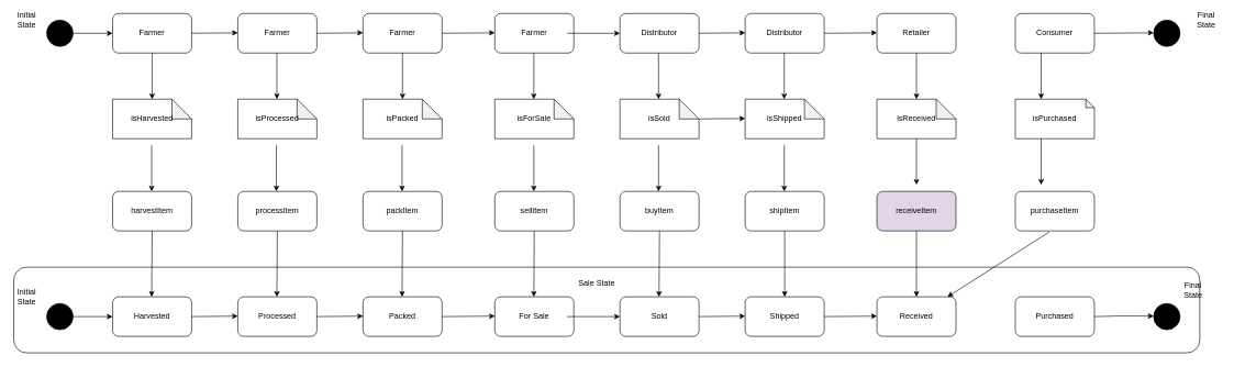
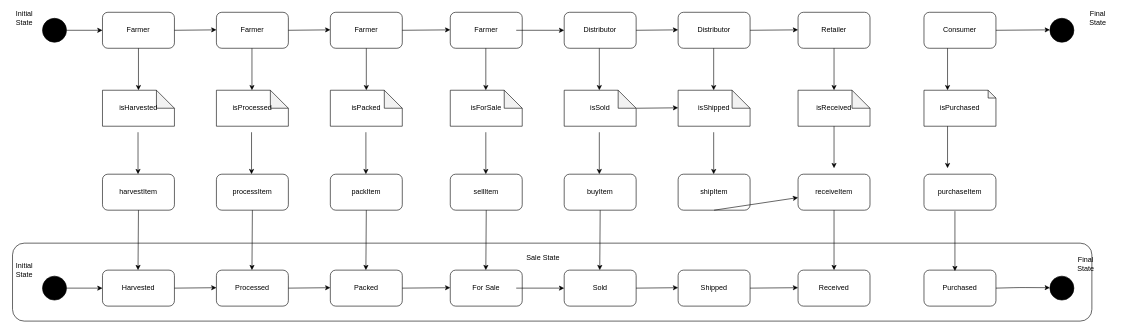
  <mxCell id="0" />
  <mxCell id="1" parent="0" />
  <mxCell id="2" value="Farmer" style="rounded=1;whiteSpace=wrap;html=1;" vertex="1" parent="1"><mxGeometry x="170" y="20" width="120" height="60" as="geometry" /></mxCell>
  <mxCell id="3" value="Farmer" style="rounded=1;whiteSpace=wrap;html=1;" vertex="1" parent="1"><mxGeometry x="360" y="20" width="120" height="60" as="geometry" /></mxCell>
  <mxCell id="4" value="Farmer" style="rounded=1;whiteSpace=wrap;html=1;" vertex="1" parent="1"><mxGeometry x="550" y="20" width="120" height="60" as="geometry" /></mxCell>
  <mxCell id="5" value="Farmer" style="rounded=1;whiteSpace=wrap;html=1;" vertex="1" parent="1"><mxGeometry x="750" y="20" width="120" height="60" as="geometry" /></mxCell>
  <mxCell id="6" value="Consumer" style="rounded=1;whiteSpace=wrap;html=1;" vertex="1" parent="1"><mxGeometry x="1540" y="20" width="120" height="60" as="geometry" /></mxCell>
  <mxCell id="7" value="Retailer" style="rounded=1;whiteSpace=wrap;html=1;" vertex="1" parent="1"><mxGeometry x="1330" y="20" width="120" height="60" as="geometry" /></mxCell>
  <mxCell id="8" value="Distributor" style="rounded=1;whiteSpace=wrap;html=1;" vertex="1" parent="1"><mxGeometry x="940" y="20" width="120" height="60" as="geometry" /></mxCell>
  <mxCell id="9" value="Distributor" style="rounded=1;whiteSpace=wrap;html=1;" vertex="1" parent="1"><mxGeometry x="1130" y="20" width="120" height="60" as="geometry" /></mxCell>
  <mxCell id="10" value="" style="ellipse;whiteSpace=wrap;html=1;aspect=fixed;fillColor=#000000;" vertex="1" parent="1"><mxGeometry x="70" y="30" width="40" height="40" as="geometry" /></mxCell>
  <mxCell id="11" value="" style="ellipse;whiteSpace=wrap;html=1;aspect=fixed;fillColor=#000000;" vertex="1" parent="1"><mxGeometry x="1750" y="30" width="40" height="40" as="geometry" /></mxCell>
  <mxCell id="12" value="" style="endArrow=classic;html=1;exitX=1;exitY=0.5;exitDx=0;exitDy=0;entryX=0;entryY=0.5;entryDx=0;entryDy=0;" edge="1" parent="1" source="10" target="2"><mxGeometry width="50" height="50" relative="1" as="geometry"><mxPoint x="520" y="230" as="sourcePoint" /><mxPoint x="570" y="180" as="targetPoint" /></mxGeometry></mxCell>
  <mxCell id="13" value="" style="endArrow=classic;html=1;exitX=1;exitY=0.5;exitDx=0;exitDy=0;entryX=0;entryY=0.5;entryDx=0;entryDy=0;" edge="1" parent="1" source="2"><mxGeometry width="50" height="50" relative="1" as="geometry"><mxPoint x="300" y="49.29" as="sourcePoint" /><mxPoint x="360" y="49.29" as="targetPoint" /></mxGeometry></mxCell>
  <mxCell id="14" value="" style="endArrow=classic;html=1;exitX=1;exitY=0.5;exitDx=0;exitDy=0;entryX=0;entryY=0.5;entryDx=0;entryDy=0;" edge="1" parent="1"><mxGeometry width="50" height="50" relative="1" as="geometry"><mxPoint x="480" y="50" as="sourcePoint" /><mxPoint x="550" y="49.29" as="targetPoint" /></mxGeometry></mxCell>
  <mxCell id="15" value="" style="endArrow=classic;html=1;exitX=1;exitY=0.5;exitDx=0;exitDy=0;entryX=0;entryY=0.5;entryDx=0;entryDy=0;" edge="1" parent="1" source="4"><mxGeometry width="50" height="50" relative="1" as="geometry"><mxPoint x="680" y="50" as="sourcePoint" /><mxPoint x="750" y="49.29" as="targetPoint" /></mxGeometry></mxCell>
  <mxCell id="16" value="" style="endArrow=classic;html=1;exitX=1;exitY=0.5;exitDx=0;exitDy=0;entryX=0;entryY=0.5;entryDx=0;entryDy=0;" edge="1" parent="1" target="8"><mxGeometry width="50" height="50" relative="1" as="geometry"><mxPoint x="860" y="50" as="sourcePoint" /><mxPoint x="930" y="49.29" as="targetPoint" /></mxGeometry></mxCell>
  <mxCell id="17" value="" style="endArrow=classic;html=1;exitX=1;exitY=0.5;exitDx=0;exitDy=0;entryX=0;entryY=0.5;entryDx=0;entryDy=0;" edge="1" parent="1"><mxGeometry width="50" height="50" relative="1" as="geometry"><mxPoint x="1060" y="50" as="sourcePoint" /><mxPoint x="1130" y="49.29" as="targetPoint" /></mxGeometry></mxCell>
  <mxCell id="18" value="" style="endArrow=classic;html=1;exitX=1;exitY=0.5;exitDx=0;exitDy=0;entryX=0;entryY=0.5;entryDx=0;entryDy=0;" edge="1" parent="1" source="9"><mxGeometry width="50" height="50" relative="1" as="geometry"><mxPoint x="1260" y="50" as="sourcePoint" /><mxPoint x="1330" y="49.29" as="targetPoint" /></mxGeometry></mxCell>
  <mxCell id="19" value="" style="endArrow=classic;html=1;exitX=1;exitY=0.5;exitDx=0;exitDy=0;entryX=0;entryY=0.5;entryDx=0;entryDy=0;" edge="1" parent="1" source="6"><mxGeometry width="50" height="50" relative="1" as="geometry"><mxPoint x="1680" y="50" as="sourcePoint" /><mxPoint x="1750" y="49.29" as="targetPoint" /></mxGeometry></mxCell>
  <mxCell id="20" value="" style="endArrow=classic;html=1;exitX=1;exitY=0.5;exitDx=0;exitDy=0;entryX=0;entryY=0.5;entryDx=0;entryDy=0;" edge="1" parent="1"><mxGeometry width="50" height="50" relative="1" as="geometry"><mxPoint x="1060" y="180" as="sourcePoint" /><mxPoint x="1130" y="179.29" as="targetPoint" /></mxGeometry></mxCell>
  <mxCell id="21" value="harvestItem" style="rounded=1;whiteSpace=wrap;html=1;" vertex="1" parent="1"><mxGeometry x="170" y="290" width="120" height="60" as="geometry" /></mxCell>
  <mxCell id="22" value="processItem" style="rounded=1;whiteSpace=wrap;html=1;" vertex="1" parent="1"><mxGeometry x="360" y="290" width="120" height="60" as="geometry" /></mxCell>
  <mxCell id="23" value="packItem" style="rounded=1;whiteSpace=wrap;html=1;" vertex="1" parent="1"><mxGeometry x="550" y="290" width="120" height="60" as="geometry" /></mxCell>
  <mxCell id="24" value="sellItem" style="rounded=1;whiteSpace=wrap;html=1;" vertex="1" parent="1"><mxGeometry x="750" y="290" width="120" height="60" as="geometry" /></mxCell>
  <mxCell id="25" value="purchaseItem" style="rounded=1;whiteSpace=wrap;html=1;" vertex="1" parent="1"><mxGeometry x="1540" y="290" width="120" height="60" as="geometry" /></mxCell>
- <mxCell id="26" value="receiveItem" style="rounded=1;whiteSpace=wrap;html=1;fillColor=#e1d5e7;" vertex="1" parent="1"><mxGeometry x="1330" y="290" width="120" height="60" as="geometry" /></mxCell>
+ <mxCell id="26" value="receiveItem" style="rounded=1;whiteSpace=wrap;html=1;" vertex="1" parent="1"><mxGeometry x="1330" y="290" width="120" height="60" as="geometry" /></mxCell>
  <mxCell id="27" value="buyItem" style="rounded=1;whiteSpace=wrap;html=1;" vertex="1" parent="1"><mxGeometry x="940" y="290" width="120" height="60" as="geometry" /></mxCell>
  <mxCell id="28" value="shipItem" style="rounded=1;whiteSpace=wrap;html=1;" vertex="1" parent="1"><mxGeometry x="1130" y="290" width="120" height="60" as="geometry" /></mxCell>
  <mxCell id="29" value="Harvested" style="rounded=1;whiteSpace=wrap;html=1;" vertex="1" parent="1"><mxGeometry x="170" y="450" width="120" height="60" as="geometry" /></mxCell>
  <mxCell id="30" value="Processed" style="rounded=1;whiteSpace=wrap;html=1;" vertex="1" parent="1"><mxGeometry x="360" y="450" width="120" height="60" as="geometry" /></mxCell>
  <mxCell id="31" value="Packed" style="rounded=1;whiteSpace=wrap;html=1;" vertex="1" parent="1"><mxGeometry x="550" y="450" width="120" height="60" as="geometry" /></mxCell>
  <mxCell id="32" value="For Sale" style="rounded=1;whiteSpace=wrap;html=1;" vertex="1" parent="1"><mxGeometry x="750" y="450" width="120" height="60" as="geometry" /></mxCell>
  <mxCell id="33" value="Purchased" style="rounded=1;whiteSpace=wrap;html=1;" vertex="1" parent="1"><mxGeometry x="1540" y="450" width="120" height="60" as="geometry" /></mxCell>
  <mxCell id="34" value="Received" style="rounded=1;whiteSpace=wrap;html=1;" vertex="1" parent="1"><mxGeometry x="1330" y="450" width="120" height="60" as="geometry" /></mxCell>
  <mxCell id="35" value="Sold" style="rounded=1;whiteSpace=wrap;html=1;" vertex="1" parent="1"><mxGeometry x="940" y="450" width="120" height="60" as="geometry" /></mxCell>
  <mxCell id="36" value="Shipped" style="rounded=1;whiteSpace=wrap;html=1;" vertex="1" parent="1"><mxGeometry x="1130" y="450" width="120" height="60" as="geometry" /></mxCell>
  <mxCell id="37" value="" style="endArrow=classic;html=1;exitX=1;exitY=0.5;exitDx=0;exitDy=0;entryX=0;entryY=0.5;entryDx=0;entryDy=0;" edge="1" parent="1" source="29"><mxGeometry width="50" height="50" relative="1" as="geometry"><mxPoint x="300" y="479.29" as="sourcePoint" /><mxPoint x="360" y="479.29" as="targetPoint" /></mxGeometry></mxCell>
  <mxCell id="38" value="" style="endArrow=classic;html=1;exitX=1;exitY=0.5;exitDx=0;exitDy=0;entryX=0;entryY=0.5;entryDx=0;entryDy=0;" edge="1" parent="1"><mxGeometry width="50" height="50" relative="1" as="geometry"><mxPoint x="480" y="480" as="sourcePoint" /><mxPoint x="550" y="479.29" as="targetPoint" /></mxGeometry></mxCell>
  <mxCell id="39" value="" style="endArrow=classic;html=1;exitX=1;exitY=0.5;exitDx=0;exitDy=0;entryX=0;entryY=0.5;entryDx=0;entryDy=0;" edge="1" parent="1" source="31"><mxGeometry width="50" height="50" relative="1" as="geometry"><mxPoint x="680" y="480" as="sourcePoint" /><mxPoint x="750" y="479.29" as="targetPoint" /></mxGeometry></mxCell>
  <mxCell id="40" value="" style="endArrow=classic;html=1;exitX=1;exitY=0.5;exitDx=0;exitDy=0;entryX=0;entryY=0.5;entryDx=0;entryDy=0;" edge="1" parent="1" target="35"><mxGeometry width="50" height="50" relative="1" as="geometry"><mxPoint x="860" y="480" as="sourcePoint" /><mxPoint x="930" y="479.29" as="targetPoint" /></mxGeometry></mxCell>
  <mxCell id="41" value="" style="endArrow=classic;html=1;exitX=1;exitY=0.5;exitDx=0;exitDy=0;entryX=0;entryY=0.5;entryDx=0;entryDy=0;" edge="1" parent="1"><mxGeometry width="50" height="50" relative="1" as="geometry"><mxPoint x="1060" y="480" as="sourcePoint" /><mxPoint x="1130" y="479.29" as="targetPoint" /></mxGeometry></mxCell>
  <mxCell id="42" value="" style="endArrow=classic;html=1;exitX=1;exitY=0.5;exitDx=0;exitDy=0;entryX=0;entryY=0.5;entryDx=0;entryDy=0;" edge="1" parent="1" source="36"><mxGeometry width="50" height="50" relative="1" as="geometry"><mxPoint x="1260" y="480" as="sourcePoint" /><mxPoint x="1330" y="479.29" as="targetPoint" /></mxGeometry></mxCell>
  <mxCell id="43" value="isHarvested" style="shape=note;whiteSpace=wrap;html=1;backgroundOutline=1;darkOpacity=0.05;fillColor=#FFFFFF;" vertex="1" parent="1"><mxGeometry x="170" y="150" width="120" height="60" as="geometry" /></mxCell>
  <mxCell id="44" value="isProcessed" style="shape=note;whiteSpace=wrap;html=1;backgroundOutline=1;darkOpacity=0.05;fillColor=#FFFFFF;" vertex="1" parent="1"><mxGeometry x="360" y="150" width="120" height="60" as="geometry" /></mxCell>
  <mxCell id="45" value="isPacked" style="shape=note;whiteSpace=wrap;html=1;backgroundOutline=1;darkOpacity=0.05;fillColor=#FFFFFF;" vertex="1" parent="1"><mxGeometry x="550" y="150" width="120" height="60" as="geometry" /></mxCell>
  <mxCell id="46" value="isForSale" style="shape=note;whiteSpace=wrap;html=1;backgroundOutline=1;darkOpacity=0.05;fillColor=#FFFFFF;" vertex="1" parent="1"><mxGeometry x="750" y="150" width="120" height="60" as="geometry" /></mxCell>
  <mxCell id="47" value="isSold" style="shape=note;whiteSpace=wrap;html=1;backgroundOutline=1;darkOpacity=0.05;fillColor=#FFFFFF;" vertex="1" parent="1"><mxGeometry x="940" y="150" width="120" height="60" as="geometry" /></mxCell>
  <mxCell id="48" value="isShipped" style="shape=note;whiteSpace=wrap;html=1;backgroundOutline=1;darkOpacity=0.05;fillColor=#FFFFFF;" vertex="1" parent="1"><mxGeometry x="1130" y="150" width="120" height="60" as="geometry" /></mxCell>
  <mxCell id="49" value="isReceived" style="shape=note;whiteSpace=wrap;html=1;backgroundOutline=1;darkOpacity=0.05;fillColor=#FFFFFF;" vertex="1" parent="1"><mxGeometry x="1330" y="150" width="120" height="60" as="geometry" /></mxCell>
  <mxCell id="50" value="isPurchased" style="shape=note;whiteSpace=wrap;html=1;backgroundOutline=1;darkOpacity=0.05;fillColor=#FFFFFF;size=13;" vertex="1" parent="1"><mxGeometry x="1540" y="150" width="120" height="60" as="geometry" /></mxCell>
  <mxCell id="51" value="Initial State" style="text;html=1;strokeColor=none;fillColor=none;align=center;verticalAlign=middle;whiteSpace=wrap;rounded=0;" vertex="1" parent="1"><mxGeometry x="20" y="20" width="40" height="20" as="geometry" /></mxCell>
  <mxCell id="52" value="" style="rounded=1;whiteSpace=wrap;html=1;fillColor=none;" vertex="1" parent="1"><mxGeometry x="20" y="405" width="1800" height="130" as="geometry" /></mxCell>
  <mxCell id="53" value="" style="ellipse;whiteSpace=wrap;html=1;aspect=fixed;fillColor=#000000;" vertex="1" parent="1"><mxGeometry x="70" y="460" width="40" height="40" as="geometry" /></mxCell>
  <mxCell id="54" value="" style="endArrow=classic;html=1;exitX=1;exitY=0.5;exitDx=0;exitDy=0;entryX=0;entryY=0.5;entryDx=0;entryDy=0;" edge="1" parent="1" source="53"><mxGeometry width="50" height="50" relative="1" as="geometry"><mxPoint x="520" y="660" as="sourcePoint" /><mxPoint x="170" y="480" as="targetPoint" /></mxGeometry></mxCell>
  <mxCell id="55" value="" style="ellipse;whiteSpace=wrap;html=1;aspect=fixed;fillColor=#000000;" vertex="1" parent="1"><mxGeometry x="1750" y="460" width="40" height="40" as="geometry" /></mxCell>
  <mxCell id="56" value="" style="endArrow=classic;html=1;exitX=1;exitY=0.5;exitDx=0;exitDy=0;entryX=0;entryY=0.5;entryDx=0;entryDy=0;" edge="1" parent="1"><mxGeometry width="50" height="50" relative="1" as="geometry"><mxPoint x="1660" y="480" as="sourcePoint" /><mxPoint x="1750" y="479.29" as="targetPoint" /><Array as="points"><mxPoint x="1700" y="479" /></Array></mxGeometry></mxCell>
  <mxCell id="57" value="Initial State" style="text;html=1;strokeColor=none;fillColor=none;align=center;verticalAlign=middle;whiteSpace=wrap;rounded=0;" vertex="1" parent="1"><mxGeometry x="20" y="440" width="40" height="20" as="geometry" /></mxCell>
  <mxCell id="58" value="Final State" style="text;html=1;strokeColor=none;fillColor=none;align=center;verticalAlign=middle;whiteSpace=wrap;rounded=0;" vertex="1" parent="1"><mxGeometry x="1810" y="20" width="40" height="20" as="geometry" /></mxCell>
  <mxCell id="59" value="Final State" style="text;html=1;strokeColor=none;fillColor=none;align=center;verticalAlign=middle;whiteSpace=wrap;rounded=0;" vertex="1" parent="1"><mxGeometry x="1790" y="430" width="40" height="20" as="geometry" /></mxCell>
  <mxCell id="60" value="Sale State" style="text;html=1;strokeColor=none;fillColor=none;align=center;verticalAlign=middle;whiteSpace=wrap;rounded=0;" vertex="1" parent="1"><mxGeometry x="860" y="420" width="90" height="20" as="geometry" /></mxCell>
  <mxCell id="61" value="" style="endArrow=classic;html=1;exitX=0.5;exitY=1;exitDx=0;exitDy=0;entryX=0.5;entryY=0;entryDx=0;entryDy=0;entryPerimeter=0;" edge="1" parent="1" source="2" target="43"><mxGeometry width="50" height="50" relative="1" as="geometry"><mxPoint x="300" y="60" as="sourcePoint" /><mxPoint x="370" y="59.29" as="targetPoint" /></mxGeometry></mxCell>
  <mxCell id="62" value="" style="endArrow=classic;html=1;exitX=0.5;exitY=1;exitDx=0;exitDy=0;entryX=0.5;entryY=0;entryDx=0;entryDy=0;entryPerimeter=0;" edge="1" parent="1"><mxGeometry width="50" height="50" relative="1" as="geometry"><mxPoint x="419.29" y="80" as="sourcePoint" /><mxPoint x="419.29" y="150" as="targetPoint" /></mxGeometry></mxCell>
  <mxCell id="63" value="" style="endArrow=classic;html=1;exitX=0.5;exitY=1;exitDx=0;exitDy=0;entryX=0.5;entryY=0;entryDx=0;entryDy=0;entryPerimeter=0;" edge="1" parent="1"><mxGeometry width="50" height="50" relative="1" as="geometry"><mxPoint x="610" y="80" as="sourcePoint" /><mxPoint x="610" y="150" as="targetPoint" /></mxGeometry></mxCell>
  <mxCell id="64" value="" style="endArrow=classic;html=1;exitX=0.5;exitY=1;exitDx=0;exitDy=0;entryX=0.5;entryY=0;entryDx=0;entryDy=0;entryPerimeter=0;" edge="1" parent="1"><mxGeometry width="50" height="50" relative="1" as="geometry"><mxPoint x="809.29" y="80" as="sourcePoint" /><mxPoint x="809.29" y="150" as="targetPoint" /></mxGeometry></mxCell>
  <mxCell id="65" value="" style="endArrow=classic;html=1;exitX=0.5;exitY=1;exitDx=0;exitDy=0;entryX=0.5;entryY=0;entryDx=0;entryDy=0;entryPerimeter=0;" edge="1" parent="1"><mxGeometry width="50" height="50" relative="1" as="geometry"><mxPoint x="998.58" y="80" as="sourcePoint" /><mxPoint x="998.58" y="150" as="targetPoint" /></mxGeometry></mxCell>
  <mxCell id="66" value="" style="endArrow=classic;html=1;exitX=0.5;exitY=1;exitDx=0;exitDy=0;entryX=0.5;entryY=0;entryDx=0;entryDy=0;entryPerimeter=0;" edge="1" parent="1"><mxGeometry width="50" height="50" relative="1" as="geometry"><mxPoint x="1189.29" y="80" as="sourcePoint" /><mxPoint x="1189.29" y="150" as="targetPoint" /></mxGeometry></mxCell>
  <mxCell id="67" value="" style="endArrow=classic;html=1;exitX=0.5;exitY=1;exitDx=0;exitDy=0;entryX=0.5;entryY=0;entryDx=0;entryDy=0;entryPerimeter=0;" edge="1" parent="1"><mxGeometry width="50" height="50" relative="1" as="geometry"><mxPoint x="1390" y="80" as="sourcePoint" /><mxPoint x="1390" y="150" as="targetPoint" /></mxGeometry></mxCell>
  <mxCell id="68" value="" style="endArrow=classic;html=1;exitX=0.5;exitY=1;exitDx=0;exitDy=0;entryX=0.5;entryY=0;entryDx=0;entryDy=0;entryPerimeter=0;" edge="1" parent="1"><mxGeometry width="50" height="50" relative="1" as="geometry"><mxPoint x="1579.29" y="80" as="sourcePoint" /><mxPoint x="1579.29" y="150" as="targetPoint" /></mxGeometry></mxCell>
  <mxCell id="69" value="" style="endArrow=classic;html=1;exitX=0.5;exitY=1;exitDx=0;exitDy=0;entryX=0.5;entryY=0;entryDx=0;entryDy=0;entryPerimeter=0;" edge="1" parent="1"><mxGeometry width="50" height="50" relative="1" as="geometry"><mxPoint x="229.29" y="220" as="sourcePoint" /><mxPoint x="229.29" y="290" as="targetPoint" /></mxGeometry></mxCell>
  <mxCell id="70" value="" style="endArrow=classic;html=1;exitX=0.5;exitY=1;exitDx=0;exitDy=0;entryX=0.5;entryY=0;entryDx=0;entryDy=0;entryPerimeter=0;" edge="1" parent="1"><mxGeometry width="50" height="50" relative="1" as="geometry"><mxPoint x="418.58" y="220" as="sourcePoint" /><mxPoint x="418.58" y="290" as="targetPoint" /></mxGeometry></mxCell>
  <mxCell id="71" value="" style="endArrow=classic;html=1;exitX=0.5;exitY=1;exitDx=0;exitDy=0;entryX=0.5;entryY=0;entryDx=0;entryDy=0;entryPerimeter=0;" edge="1" parent="1"><mxGeometry width="50" height="50" relative="1" as="geometry"><mxPoint x="609.29" y="220" as="sourcePoint" /><mxPoint x="609.29" y="290" as="targetPoint" /></mxGeometry></mxCell>
  <mxCell id="72" value="" style="endArrow=classic;html=1;exitX=0.5;exitY=1;exitDx=0;exitDy=0;entryX=0.5;entryY=0;entryDx=0;entryDy=0;entryPerimeter=0;" edge="1" parent="1" source="21"><mxGeometry width="50" height="50" relative="1" as="geometry"><mxPoint x="229.29" y="380" as="sourcePoint" /><mxPoint x="229.29" y="450" as="targetPoint" /></mxGeometry></mxCell>
  <mxCell id="73" value="" style="endArrow=classic;html=1;exitX=0.5;exitY=1;exitDx=0;exitDy=0;entryX=0.5;entryY=0;entryDx=0;entryDy=0;entryPerimeter=0;" edge="1" parent="1" source="22"><mxGeometry width="50" height="50" relative="1" as="geometry"><mxPoint x="419.29" y="380" as="sourcePoint" /><mxPoint x="419.29" y="450" as="targetPoint" /></mxGeometry></mxCell>
  <mxCell id="74" value="" style="endArrow=classic;html=1;exitX=0.5;exitY=1;exitDx=0;exitDy=0;entryX=0.5;entryY=0;entryDx=0;entryDy=0;entryPerimeter=0;" edge="1" parent="1" source="23"><mxGeometry width="50" height="50" relative="1" as="geometry"><mxPoint x="609.29" y="380" as="sourcePoint" /><mxPoint x="609.29" y="450" as="targetPoint" /></mxGeometry></mxCell>
  <mxCell id="75" value="" style="endArrow=classic;html=1;exitX=0.5;exitY=1;exitDx=0;exitDy=0;entryX=0.5;entryY=0;entryDx=0;entryDy=0;entryPerimeter=0;" edge="1" parent="1"><mxGeometry width="50" height="50" relative="1" as="geometry"><mxPoint x="809.29" y="220" as="sourcePoint" /><mxPoint x="809.29" y="290" as="targetPoint" /></mxGeometry></mxCell>
  <mxCell id="76" value="" style="endArrow=classic;html=1;exitX=0.5;exitY=1;exitDx=0;exitDy=0;entryX=0.5;entryY=0;entryDx=0;entryDy=0;entryPerimeter=0;" edge="1" parent="1"><mxGeometry width="50" height="50" relative="1" as="geometry"><mxPoint x="998.58" y="220" as="sourcePoint" /><mxPoint x="998.58" y="290" as="targetPoint" /></mxGeometry></mxCell>
  <mxCell id="77" value="" style="endArrow=classic;html=1;exitX=0.5;exitY=1;exitDx=0;exitDy=0;entryX=0.5;entryY=0;entryDx=0;entryDy=0;entryPerimeter=0;" edge="1" parent="1"><mxGeometry width="50" height="50" relative="1" as="geometry"><mxPoint x="1189.29" y="220" as="sourcePoint" /><mxPoint x="1189.29" y="290" as="targetPoint" /></mxGeometry></mxCell>
  <mxCell id="78" value="" style="endArrow=classic;html=1;exitX=0.5;exitY=1;exitDx=0;exitDy=0;entryX=0.5;entryY=0;entryDx=0;entryDy=0;entryPerimeter=0;" edge="1" parent="1" source="24"><mxGeometry width="50" height="50" relative="1" as="geometry"><mxPoint x="809.29" y="380" as="sourcePoint" /><mxPoint x="809.29" y="450" as="targetPoint" /></mxGeometry></mxCell>
  <mxCell id="79" value="" style="endArrow=classic;html=1;exitX=0.5;exitY=1;exitDx=0;exitDy=0;entryX=0.5;entryY=0;entryDx=0;entryDy=0;entryPerimeter=0;" edge="1" parent="1" source="27"><mxGeometry width="50" height="50" relative="1" as="geometry"><mxPoint x="999.29" y="380" as="sourcePoint" /><mxPoint x="999.29" y="450" as="targetPoint" /></mxGeometry></mxCell>
- <mxCell id="80" value="" style="endArrow=classic;html=1;exitX=0.5;exitY=1;exitDx=0;exitDy=0;entryX=0.5;entryY=0;entryDx=0;entryDy=0;" edge="1" parent="1" source="28" target="36"><mxGeometry width="50" height="50" relative="1" as="geometry"><mxPoint x="1189.29" y="360" as="sourcePoint" /><mxPoint x="1189.29" y="430" as="targetPoint" /></mxGeometry></mxCell>
+ <mxCell id="80" value="" style="endArrow=classic;html=1;exitX=0.5;exitY=1;exitDx=0;exitDy=0;" edge="1" parent="1" source="28" target="26"><mxGeometry width="50" height="50" relative="1" as="geometry"><mxPoint x="1189.29" y="360" as="sourcePoint" /><mxPoint x="1189.29" y="430" as="targetPoint" /></mxGeometry></mxCell>
  <mxCell id="81" value="" style="endArrow=classic;html=1;exitX=0.5;exitY=1;exitDx=0;exitDy=0;entryX=0.5;entryY=0;entryDx=0;entryDy=0;entryPerimeter=0;" edge="1" parent="1"><mxGeometry width="50" height="50" relative="1" as="geometry"><mxPoint x="1390" y="210" as="sourcePoint" /><mxPoint x="1390" y="280" as="targetPoint" /></mxGeometry></mxCell>
  <mxCell id="82" value="" style="endArrow=classic;html=1;exitX=0.5;exitY=1;exitDx=0;exitDy=0;entryX=0.5;entryY=0;entryDx=0;entryDy=0;entryPerimeter=0;" edge="1" parent="1"><mxGeometry width="50" height="50" relative="1" as="geometry"><mxPoint x="1579.29" y="210" as="sourcePoint" /><mxPoint x="1579.29" y="280" as="targetPoint" /></mxGeometry></mxCell>
  <mxCell id="83" value="" style="endArrow=classic;html=1;exitX=0.5;exitY=1;exitDx=0;exitDy=0;entryX=0.5;entryY=0;entryDx=0;entryDy=0;" edge="1" parent="1" source="26" target="34"><mxGeometry width="50" height="50" relative="1" as="geometry"><mxPoint x="1389.29" y="370" as="sourcePoint" /><mxPoint x="1389.29" y="440" as="targetPoint" /></mxGeometry></mxCell>
- <mxCell id="84" value="" style="endArrow=classic;html=1;exitX=0.43;exitY=1.026;exitDx=0;exitDy=0;exitPerimeter=0;" edge="1" parent="1" source="25" target="34"><mxGeometry width="50" height="50" relative="1" as="geometry"><mxPoint x="1590" y="360" as="sourcePoint" /><mxPoint x="1590" y="430" as="targetPoint" /></mxGeometry></mxCell>
+ <mxCell id="84" value="" style="endArrow=classic;html=1;exitX=0.43;exitY=1.026;exitDx=0;exitDy=0;entryX=0.43;entryY=0.026;entryDx=0;entryDy=0;entryPerimeter=0;exitPerimeter=0;" edge="1" parent="1" source="25" target="33"><mxGeometry width="50" height="50" relative="1" as="geometry"><mxPoint x="1590" y="360" as="sourcePoint" /><mxPoint x="1590" y="430" as="targetPoint" /></mxGeometry></mxCell>
